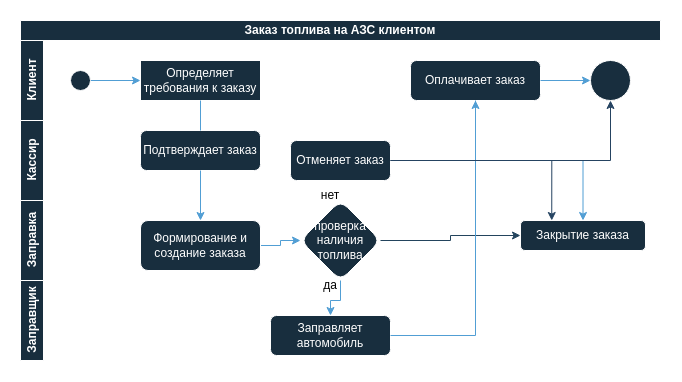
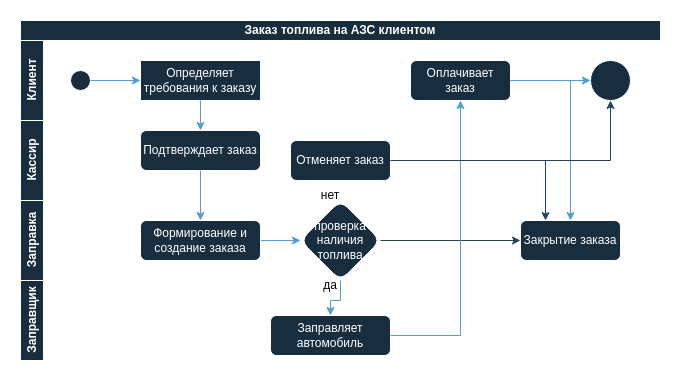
  <mxCell id="0" />
  <mxCell id="1" parent="0" />
  <mxCell id="2" value="Заказ топлива на АЗС клиентом" style="swimlane;whiteSpace=wrap;html=1;startSize=20;fillColor=#182E3E;fontColor=#FFFFFF;strokeColor=#FFFFFF;labelBackgroundColor=none;" vertex="1" parent="1"><mxGeometry x="20" y="20" width="640" height="340" as="geometry"><mxRectangle x="40" y="40" width="220" height="30" as="alternateBounds" /></mxGeometry></mxCell>
  <mxCell id="3" value="Клиент" style="swimlane;horizontal=0;whiteSpace=wrap;html=1;fillColor=#182E3E;fontColor=#FFFFFF;strokeColor=#FFFFFF;labelBackgroundColor=none;" vertex="1" parent="2"><mxGeometry y="20" width="640" height="80" as="geometry" /></mxCell>
  <mxCell id="4" value="" style="edgeStyle=orthogonalEdgeStyle;rounded=0;orthogonalLoop=1;jettySize=auto;html=1;labelBackgroundColor=none;strokeColor=light-dark(#519ED4,#519ED4);fontColor=default;" edge="1" parent="3" source="5" target="6"><mxGeometry relative="1" as="geometry" /></mxCell>
  <mxCell id="5" value="" style="ellipse;whiteSpace=wrap;html=1;aspect=fixed;labelBackgroundColor=none;fillColor=#182E3E;strokeColor=#FFFFFF;fontColor=#FFFFFF;" vertex="1" parent="3"><mxGeometry x="50" y="30" width="20" height="20" as="geometry" /></mxCell>
  <mxCell id="6" value="Определяет требования к заказу" style="whiteSpace=wrap;html=1;labelBackgroundColor=none;fillColor=#182E3E;strokeColor=#FFFFFF;fontColor=#FFFFFF;rounded=0;" vertex="1" parent="3"><mxGeometry x="120" y="20" width="120" height="40" as="geometry" /></mxCell>
- <mxCell id="7" value="Оплачивает заказ" style="whiteSpace=wrap;html=1;fillColor=#182E3E;strokeColor=#FFFFFF;fontColor=#FFFFFF;rounded=1;labelBackgroundColor=none;" vertex="1" parent="3"><mxGeometry x="390" y="20" width="130" height="40" as="geometry" /></mxCell>
+ <mxCell id="7" value="Оплачивает заказ" style="whiteSpace=wrap;html=1;fillColor=#182E3E;strokeColor=#FFFFFF;fontColor=#FFFFFF;rounded=1;labelBackgroundColor=none;" vertex="1" parent="3"><mxGeometry x="390" y="20" width="100" height="40" as="geometry" /></mxCell>
  <mxCell id="8" value="" style="ellipse;whiteSpace=wrap;html=1;aspect=fixed;strokeColor=#FFFFFF;fontColor=#FFFFFF;fillColor=#182E3E;" vertex="1" parent="3"><mxGeometry x="570" y="20" width="40" height="40" as="geometry" /></mxCell>
  <mxCell id="9" value="" style="edgeStyle=orthogonalEdgeStyle;rounded=0;orthogonalLoop=1;jettySize=auto;html=1;strokeColor=light-dark(#519ED4,#519ED4);exitX=1;exitY=0.5;exitDx=0;exitDy=0;entryX=0;entryY=0.5;entryDx=0;entryDy=0;" edge="1" parent="3" source="7" target="8"><mxGeometry relative="1" as="geometry"><mxPoint x="510" y="50" as="sourcePoint" /><mxPoint x="580" y="190" as="targetPoint" /></mxGeometry></mxCell>
  <mxCell id="10" value="Кассир" style="swimlane;horizontal=0;whiteSpace=wrap;html=1;labelBackgroundColor=none;fillColor=#182E3E;strokeColor=#FFFFFF;fontColor=#FFFFFF;" vertex="1" parent="2"><mxGeometry y="100" width="640" height="80" as="geometry" /></mxCell>
  <mxCell id="11" value="Подтверждает заказ" style="whiteSpace=wrap;html=1;rounded=1;labelBackgroundColor=none;fillColor=#182E3E;strokeColor=#FFFFFF;fontColor=#FFFFFF;" vertex="1" parent="10"><mxGeometry x="120" y="10" width="120" height="40" as="geometry" /></mxCell>
  <mxCell id="12" value="Отменяет заказ" style="whiteSpace=wrap;html=1;fillColor=#182E3E;strokeColor=#FFFFFF;fontColor=#FFFFFF;rounded=1;labelBackgroundColor=none;" vertex="1" parent="10"><mxGeometry x="270" y="20" width="100" height="40" as="geometry" /></mxCell>
  <mxCell id="13" value="&lt;font style=&quot;color: light-dark(rgb(0, 0, 0), rgb(255, 255, 255));&quot;&gt;нет&lt;/font&gt;" style="text;html=1;align=center;verticalAlign=middle;whiteSpace=wrap;rounded=0;fontColor=#FFFFFF;" vertex="1" parent="10"><mxGeometry x="280" y="60" width="60" height="30" as="geometry" /></mxCell>
- <mxCell id="14" value="" style="edgeStyle=orthogonalEdgeStyle;rounded=0;orthogonalLoop=1;jettySize=auto;html=1;labelBackgroundColor=none;strokeColor=light-dark(#519ED4,#519ED4);fontColor=default;endArrow=none;" edge="1" parent="2" source="6" target="11"><mxGeometry relative="1" as="geometry" /></mxCell>
+ <mxCell id="14" value="" style="edgeStyle=orthogonalEdgeStyle;rounded=0;orthogonalLoop=1;jettySize=auto;html=1;labelBackgroundColor=none;strokeColor=light-dark(#519ED4,#519ED4);fontColor=default;" edge="1" parent="2" source="6" target="11"><mxGeometry relative="1" as="geometry" /></mxCell>
  <mxCell id="15" value="Заправка" style="swimlane;horizontal=0;whiteSpace=wrap;html=1;labelBackgroundColor=none;fillColor=#182E3E;strokeColor=#FFFFFF;fontColor=#FFFFFF;" vertex="1" parent="2"><mxGeometry y="180" width="640" height="80" as="geometry" /></mxCell>
  <mxCell id="16" value="" style="edgeStyle=orthogonalEdgeStyle;rounded=0;orthogonalLoop=1;jettySize=auto;html=1;strokeColor=light-dark(#519ED4,#519ED4);" edge="1" parent="15" source="17" target="18"><mxGeometry relative="1" as="geometry" /></mxCell>
- <mxCell id="17" value="Формирование и создание заказа" style="whiteSpace=wrap;html=1;rounded=1;labelBackgroundColor=none;fillColor=#182E3E;strokeColor=#FFFFFF;fontColor=#FFFFFF;" vertex="1" parent="15"><mxGeometry x="120" y="20" width="120" height="50" as="geometry" /></mxCell>
+ <mxCell id="17" value="Формирование и создание заказа" style="whiteSpace=wrap;html=1;rounded=1;labelBackgroundColor=none;fillColor=#182E3E;strokeColor=#FFFFFF;fontColor=#FFFFFF;" vertex="1" parent="15"><mxGeometry x="120" y="20" width="120" height="40" as="geometry" /></mxCell>
  <mxCell id="18" value="проверка наличия топлива" style="rhombus;whiteSpace=wrap;html=1;fillColor=#182E3E;strokeColor=#FFFFFF;fontColor=#FFFFFF;rounded=1;labelBackgroundColor=none;" vertex="1" parent="15"><mxGeometry x="280" width="80" height="80" as="geometry" /></mxCell>
- <mxCell id="19" value="Закрытие заказа" style="whiteSpace=wrap;html=1;fillColor=#182E3E;strokeColor=#FFFFFF;fontColor=#FFFFFF;rounded=1;labelBackgroundColor=none;" vertex="1" parent="15"><mxGeometry x="500" y="20" width="125" height="30" as="geometry" /></mxCell>
+ <mxCell id="19" value="Закрытие заказа" style="whiteSpace=wrap;html=1;fillColor=#182E3E;strokeColor=#FFFFFF;fontColor=#FFFFFF;rounded=1;labelBackgroundColor=none;" vertex="1" parent="15"><mxGeometry x="500" y="20" width="100" height="40" as="geometry" /></mxCell>
  <mxCell id="20" value="" style="edgeStyle=orthogonalEdgeStyle;rounded=0;orthogonalLoop=1;jettySize=auto;html=1;strokeColor=light-dark(#519ED4,#519ED4);" edge="1" parent="2" source="11" target="17"><mxGeometry relative="1" as="geometry" /></mxCell>
  <mxCell id="21" value="Заправщик" style="swimlane;horizontal=0;whiteSpace=wrap;html=1;labelBackgroundColor=none;fillColor=#182E3E;strokeColor=#FFFFFF;fontColor=#FFFFFF;" vertex="1" parent="2"><mxGeometry y="260" width="640" height="80" as="geometry" /></mxCell>
  <mxCell id="22" value="Заправляет автомобиль" style="whiteSpace=wrap;html=1;rounded=1;labelBackgroundColor=none;fillColor=#182E3E;strokeColor=#FFFFFF;fontColor=#FFFFFF;" vertex="1" parent="21"><mxGeometry x="250" y="35" width="120" height="40" as="geometry" /></mxCell>
  <mxCell id="23" value="&lt;font style=&quot;color: light-dark(rgb(0, 0, 0), rgb(255, 255, 255));&quot;&gt;да&lt;/font&gt;" style="text;html=1;align=center;verticalAlign=middle;whiteSpace=wrap;rounded=0;fontColor=#FFFFFF;" vertex="1" parent="21"><mxGeometry x="280" y="-10" width="60" height="30" as="geometry" /></mxCell>
  <mxCell id="24" value="" style="edgeStyle=orthogonalEdgeStyle;rounded=0;orthogonalLoop=1;jettySize=auto;html=1;strokeColor=#23445D;" edge="1" parent="2" source="18" target="19"><mxGeometry relative="1" as="geometry" /></mxCell>
  <mxCell id="25" value="" style="edgeStyle=orthogonalEdgeStyle;rounded=0;orthogonalLoop=1;jettySize=auto;html=1;strokeColor=light-dark(#519ED4,#519ED4);" edge="1" parent="2" source="18" target="22"><mxGeometry relative="1" as="geometry" /></mxCell>
  <mxCell id="26" value="" style="edgeStyle=orthogonalEdgeStyle;rounded=0;orthogonalLoop=1;jettySize=auto;html=1;strokeColor=light-dark(#519ED4,#519ED4);" edge="1" parent="2" source="22" target="7"><mxGeometry relative="1" as="geometry" /></mxCell>
  <mxCell id="27" value="" style="edgeStyle=orthogonalEdgeStyle;rounded=0;orthogonalLoop=1;jettySize=auto;html=1;strokeColor=light-dark(#519ED4,#519ED4);" edge="1" parent="2" source="7" target="19"><mxGeometry relative="1" as="geometry" /></mxCell>
  <mxCell id="28" value="" style="edgeStyle=orthogonalEdgeStyle;rounded=0;orthogonalLoop=1;jettySize=auto;html=1;strokeColor=light-dark(#254361,#254361);entryX=0.5;entryY=1;entryDx=0;entryDy=0;" edge="1" parent="2" source="12" target="8"><mxGeometry relative="1" as="geometry" /></mxCell>
  <mxCell id="29" value="" style="edgeStyle=orthogonalEdgeStyle;rounded=0;orthogonalLoop=1;jettySize=auto;html=1;strokeColor=light-dark(#254361,#254361);entryX=0.25;entryY=0;entryDx=0;entryDy=0;exitX=1;exitY=0.5;exitDx=0;exitDy=0;" edge="1" parent="2" source="12" target="19"><mxGeometry relative="1" as="geometry"><mxPoint x="380" y="150" as="sourcePoint" /><mxPoint x="600" y="90" as="targetPoint" /></mxGeometry></mxCell>
